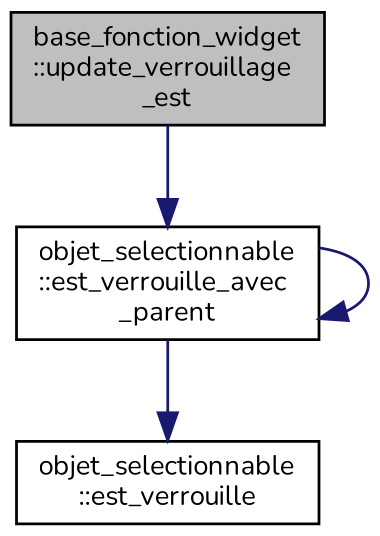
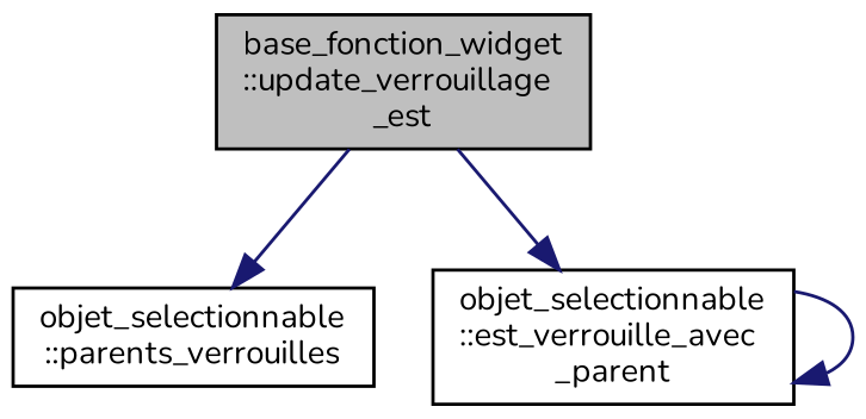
  digraph {
    fontname=Nunito
    rankdir=TB
    node [color=black fillcolor=white fontname=Nunito fontsize=10 shape=record style=filled]
    edge [color=midnightblue fontname=Nunito fontsize=10 labelfontname=Helvetica labelfontsize=10 style=solid]
    n1 [fillcolor=grey75 fontcolor=black height=0.2 label="base_fonction_widget\l::update_verrouillage\l_est" width=0.4]
+   n2 [height=0.2 label="objet_selectionnable\l::parents_verrouilles" width=0.4]
    n3 [height=0.2 label="objet_selectionnable\l::est_verrouille_avec\l_parent" width=0.4]
-   n4 [height=0.2 label="objet_selectionnable\l::est_verrouille" width=0.4]
+   n1 -> n2
    n1 -> n3
    n3 -> n3
-   n3 -> n4
  }
